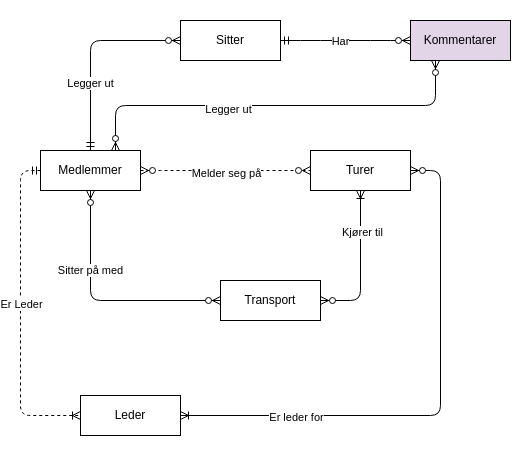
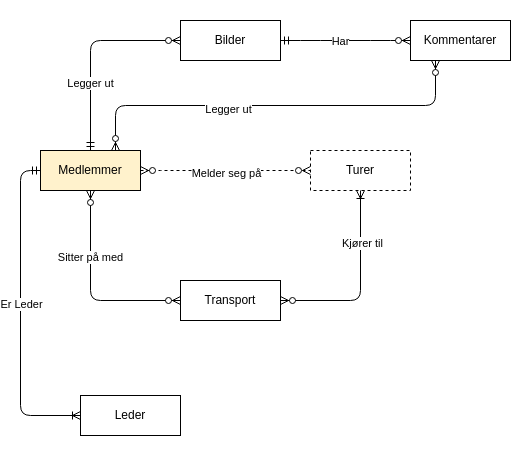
  <mxCell id="0" />
  <mxCell id="1" parent="0" />
- <mxCell id="2" value="Medlemmer" style="whiteSpace=wrap;html=1;align=center;" vertex="1" parent="1"><mxGeometry x="40" y="150" width="100" height="40" as="geometry" /></mxCell>
- <mxCell id="3" value="Turer" style="whiteSpace=wrap;html=1;align=center;" vertex="1" parent="1"><mxGeometry x="310" y="150" width="100" height="40" as="geometry" /></mxCell>
- <mxCell id="4" value="Transport" style="whiteSpace=wrap;html=1;align=center;" vertex="1" parent="1"><mxGeometry x="220" y="280" width="100" height="40" as="geometry" /></mxCell>
- <mxCell id="5" value="Sitter" style="whiteSpace=wrap;html=1;align=center;" vertex="1" parent="1"><mxGeometry x="180" y="20" width="100" height="40" as="geometry" /></mxCell>
- <mxCell id="6" value="Kommentarer" style="whiteSpace=wrap;html=1;align=center;fillColor=#e1d5e7;" vertex="1" parent="1"><mxGeometry x="410" y="20" width="100" height="40" as="geometry" /></mxCell>
+ <mxCell id="2" value="Medlemmer" style="whiteSpace=wrap;html=1;align=center;fillColor=#fff2cc;" vertex="1" parent="1"><mxGeometry x="40" y="150" width="100" height="40" as="geometry" /></mxCell>
+ <mxCell id="3" value="Turer" style="whiteSpace=wrap;html=1;align=center;dashed=1;" vertex="1" parent="1"><mxGeometry x="310" y="150" width="100" height="40" as="geometry" /></mxCell>
+ <mxCell id="4" value="Transport" style="whiteSpace=wrap;html=1;align=center;" vertex="1" parent="1"><mxGeometry x="180" y="280" width="100" height="40" as="geometry" /></mxCell>
+ <mxCell id="5" value="Bilder" style="whiteSpace=wrap;html=1;align=center;" vertex="1" parent="1"><mxGeometry x="180" y="20" width="100" height="40" as="geometry" /></mxCell>
+ <mxCell id="6" value="Kommentarer" style="whiteSpace=wrap;html=1;align=center;" vertex="1" parent="1"><mxGeometry x="410" y="20" width="100" height="40" as="geometry" /></mxCell>
  <mxCell id="7" value="" style="edgeStyle=entityRelationEdgeStyle;fontSize=12;html=1;endArrow=ERzeroToMany;endFill=1;startArrow=ERzeroToMany;entryX=0;entryY=0.5;entryDx=0;entryDy=0;exitX=1;exitY=0.5;exitDx=0;exitDy=0;dashed=1;" edge="1" parent="1" source="2" target="3"><mxGeometry width="100" height="100" relative="1" as="geometry"><mxPoint x="140" y="190" as="sourcePoint" /><mxPoint x="240" y="90" as="targetPoint" /></mxGeometry></mxCell>
  <mxCell id="8" value="Melder seg på" style="edgeLabel;html=1;align=center;verticalAlign=middle;resizable=0;points=[];" vertex="1" connectable="0" parent="7"><mxGeometry y="-2" relative="1" as="geometry"><mxPoint as="offset" /></mxGeometry></mxCell>
  <mxCell id="9" value="" style="edgeStyle=elbowEdgeStyle;fontSize=12;html=1;endArrow=ERzeroToMany;endFill=1;startArrow=ERmandOne;entryX=0;entryY=0.5;entryDx=0;entryDy=0;exitX=0.5;exitY=0;exitDx=0;exitDy=0;startFill=0;" edge="1" parent="1" source="2" target="5"><mxGeometry width="100" height="100" relative="1" as="geometry"><mxPoint x="60" y="120" as="sourcePoint" /><mxPoint x="160" y="20" as="targetPoint" /><Array as="points"><mxPoint x="90" y="90" /></Array></mxGeometry></mxCell>
  <mxCell id="10" value="Legger ut" style="edgeLabel;html=1;align=center;verticalAlign=middle;resizable=0;points=[];" vertex="1" connectable="0" parent="9"><mxGeometry x="-0.32" y="1" relative="1" as="geometry"><mxPoint as="offset" /></mxGeometry></mxCell>
  <mxCell id="11" value="" style="edgeStyle=entityRelationEdgeStyle;fontSize=12;html=1;endArrow=ERzeroToMany;endFill=1;startArrow=ERmandOne;entryX=0;entryY=0.5;entryDx=0;entryDy=0;startFill=0;" edge="1" parent="1" target="6"><mxGeometry width="100" height="100" relative="1" as="geometry"><mxPoint x="280" y="40" as="sourcePoint" /><mxPoint x="380" y="-60" as="targetPoint" /></mxGeometry></mxCell>
  <mxCell id="12" value="Har" style="edgeLabel;html=1;align=center;verticalAlign=middle;resizable=0;points=[];" vertex="1" connectable="0" parent="11"><mxGeometry x="-0.092" relative="1" as="geometry"><mxPoint as="offset" /></mxGeometry></mxCell>
  <mxCell id="13" value="" style="edgeStyle=elbowEdgeStyle;fontSize=12;html=1;endArrow=ERzeroToMany;endFill=1;startArrow=ERzeroToMany;entryX=0;entryY=0.5;entryDx=0;entryDy=0;exitX=0.5;exitY=1;exitDx=0;exitDy=0;elbow=vertical;" edge="1" parent="1" source="2" target="4"><mxGeometry width="100" height="100" relative="1" as="geometry"><mxPoint x="40" y="290" as="sourcePoint" /><mxPoint x="140" y="190" as="targetPoint" /><Array as="points"><mxPoint x="140" y="300" /></Array></mxGeometry></mxCell>
  <mxCell id="14" value="Sitter på med" style="edgeLabel;html=1;align=center;verticalAlign=middle;resizable=0;points=[];" vertex="1" connectable="0" parent="13"><mxGeometry x="-0.34" y="-1" relative="1" as="geometry"><mxPoint as="offset" /></mxGeometry></mxCell>
  <mxCell id="15" value="" style="edgeStyle=elbowEdgeStyle;fontSize=12;html=1;endArrow=ERzeroToMany;startArrow=ERoneToMany;exitX=0.5;exitY=1;exitDx=0;exitDy=0;entryX=1;entryY=0.5;entryDx=0;entryDy=0;elbow=vertical;startFill=0;" edge="1" parent="1" source="3" target="4"><mxGeometry width="100" height="100" relative="1" as="geometry"><mxPoint x="300" y="340" as="sourcePoint" /><mxPoint x="400" y="240" as="targetPoint" /><Array as="points"><mxPoint x="330" y="300" /></Array></mxGeometry></mxCell>
  <mxCell id="16" value="Kjører til" style="edgeLabel;html=1;align=center;verticalAlign=middle;resizable=0;points=[];" vertex="1" connectable="0" parent="15"><mxGeometry x="-0.453" y="1" relative="1" as="geometry"><mxPoint as="offset" /></mxGeometry></mxCell>
  <mxCell id="17" value="Leder" style="whiteSpace=wrap;html=1;align=center;" vertex="1" parent="1"><mxGeometry x="80" y="395" width="100" height="40" as="geometry" /></mxCell>
- <mxCell id="18" value="" style="edgeStyle=elbowEdgeStyle;fontSize=12;html=1;endArrow=ERoneToMany;startArrow=ERmandOne;entryX=0;entryY=0.5;entryDx=0;entryDy=0;exitX=0;exitY=0.5;exitDx=0;exitDy=0;dashed=1;" edge="1" parent="1" source="2" target="17"><mxGeometry width="100" height="100" relative="1" as="geometry"><mxPoint x="-40" y="390" as="sourcePoint" /><mxPoint x="60" y="290" as="targetPoint" /><Array as="points"><mxPoint x="20" y="300" /></Array></mxGeometry></mxCell>
+ <mxCell id="18" value="" style="edgeStyle=elbowEdgeStyle;fontSize=12;html=1;endArrow=ERoneToMany;startArrow=ERmandOne;entryX=0;entryY=0.5;entryDx=0;entryDy=0;exitX=0;exitY=0.5;exitDx=0;exitDy=0;" edge="1" parent="1" source="2" target="17"><mxGeometry width="100" height="100" relative="1" as="geometry"><mxPoint x="-40" y="390" as="sourcePoint" /><mxPoint x="60" y="290" as="targetPoint" /><Array as="points"><mxPoint x="20" y="300" /></Array></mxGeometry></mxCell>
  <mxCell id="19" value="Er Leder" style="edgeLabel;html=1;align=center;verticalAlign=middle;resizable=0;points=[];" vertex="1" connectable="0" parent="18"><mxGeometry x="-0.059" relative="1" as="geometry"><mxPoint as="offset" /></mxGeometry></mxCell>
- <mxCell id="20" value="" style="edgeStyle=elbowEdgeStyle;fontSize=12;html=1;endArrow=ERoneToMany;startArrow=ERzeroToMany;entryX=1;entryY=0.5;entryDx=0;entryDy=0;exitX=1;exitY=0.5;exitDx=0;exitDy=0;" edge="1" parent="1" source="3" target="17"><mxGeometry width="100" height="100" relative="1" as="geometry"><mxPoint x="300" y="340" as="sourcePoint" /><mxPoint x="400" y="240" as="targetPoint" /><Array as="points"><mxPoint x="440" y="300" /></Array></mxGeometry></mxCell>
- <mxCell id="21" value="Er leder for" style="edgeLabel;html=1;align=center;verticalAlign=middle;resizable=0;points=[];" vertex="1" connectable="0" parent="20"><mxGeometry x="0.571" y="1" relative="1" as="geometry"><mxPoint as="offset" /></mxGeometry></mxCell>
  <mxCell id="22" value="" style="edgeStyle=orthogonalEdgeStyle;fontSize=12;html=1;endArrow=ERzeroToMany;endFill=1;startArrow=ERzeroToMany;entryX=0.25;entryY=1;entryDx=0;entryDy=0;exitX=0.75;exitY=0;exitDx=0;exitDy=0;" edge="1" parent="1" source="2" target="6"><mxGeometry width="100" height="100" relative="1" as="geometry"><mxPoint x="210" y="140" as="sourcePoint" /><mxPoint x="310" y="40" as="targetPoint" /></mxGeometry></mxCell>
  <mxCell id="23" value="Legger ut" style="edgeLabel;html=1;align=center;verticalAlign=middle;resizable=0;points=[];" vertex="1" connectable="0" parent="22"><mxGeometry x="-0.234" y="-3" relative="1" as="geometry"><mxPoint as="offset" /></mxGeometry></mxCell>
